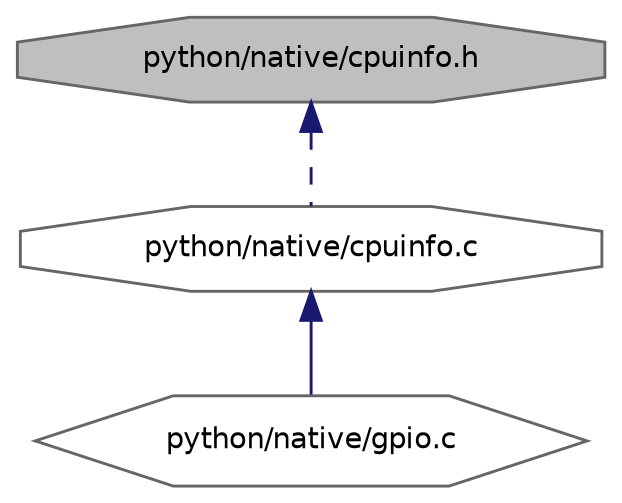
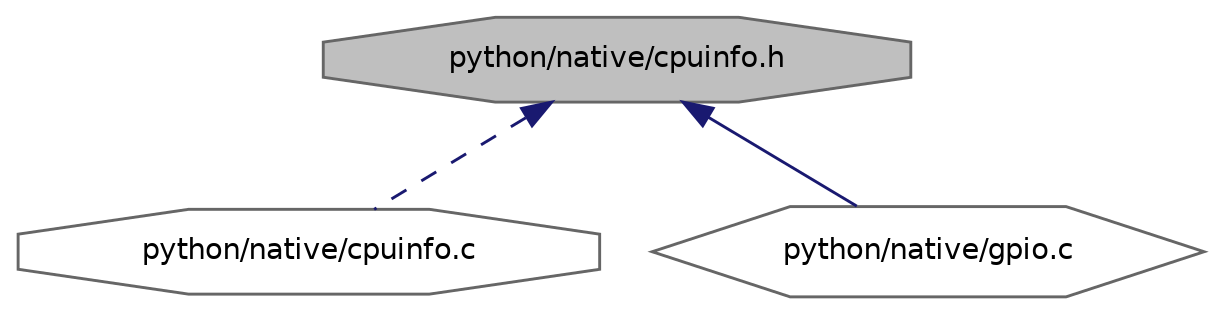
  digraph {
    node [color=gray40 fillcolor=white fontname=Helvetica fontsize=10 shape=octagon style=filled]
    edge [color=midnightblue dir=back fontname=Helvetica fontsize=10 labelfontname=Helvetica labelfontsize=10]
    n1 [fillcolor=grey75 fontcolor=black height=0.2 label="python/native/cpuinfo.h" width=0.4]
    n2 [height=0.2 label="python/native/cpuinfo.c" width=0.4]
    n3 [height=0.2 label="python/native/gpio.c" shape=hexagon width=0.4]
    n1 -> n2 [style=dashed]
-   n2 -> n3 [style=solid]
+   n1 -> n3 [style=solid]
  }
